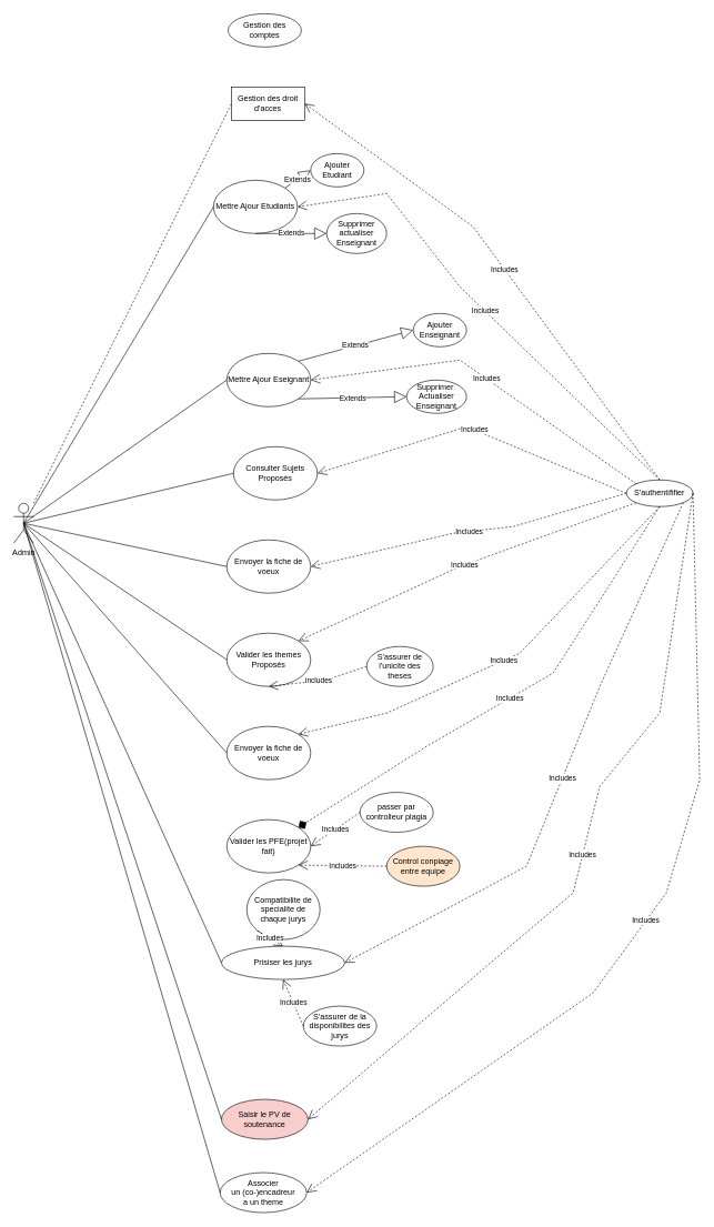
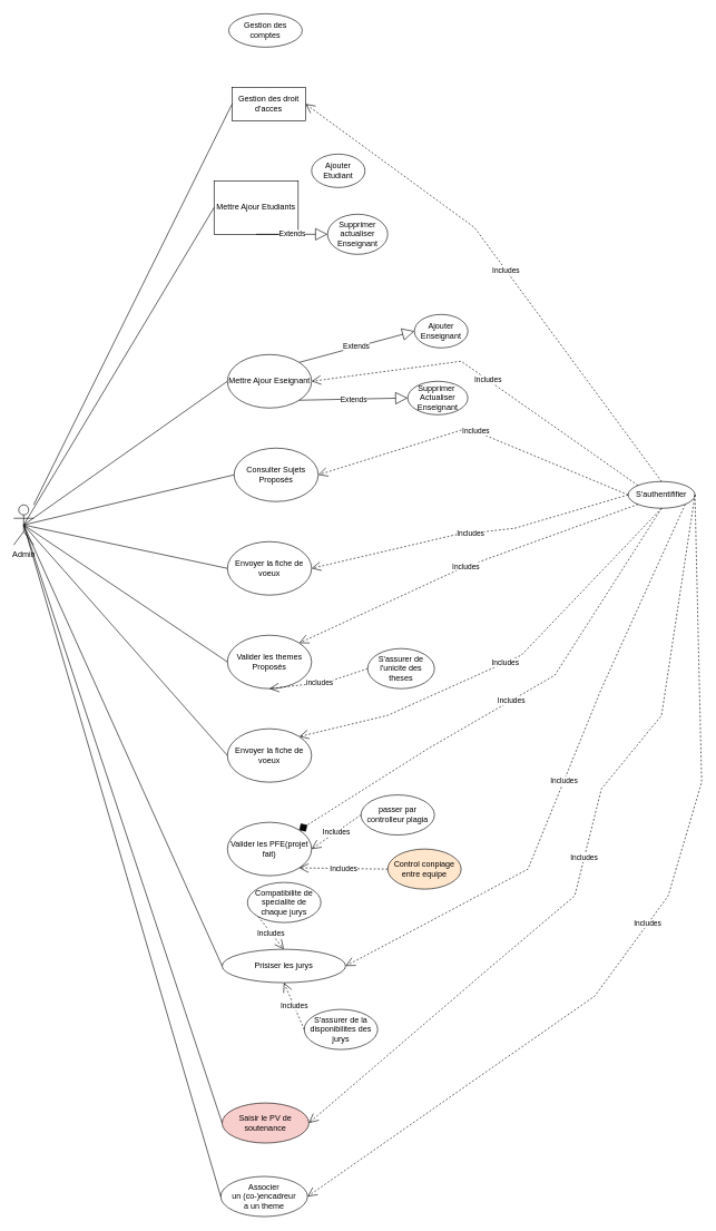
  <mxCell id="0" />
  <mxCell id="1" parent="0" />
  <mxCell id="2" value="Admin&lt;br&gt;" style="shape=umlActor;verticalLabelPosition=bottom;verticalAlign=top;html=1;outlineConnect=0;" parent="1" vertex="1"><mxGeometry x="20" y="755" width="30" height="60" as="geometry" /></mxCell>
  <mxCell id="3" value="Gestion des comptes" style="ellipse;whiteSpace=wrap;html=1;" parent="1" vertex="1"><mxGeometry x="342" y="20" width="110" height="50" as="geometry" /></mxCell>
  <mxCell id="4" value="Gestion des droit d'acces" style="whiteSpace=wrap;html=1;rounded=0;" parent="1" vertex="1"><mxGeometry x="347" y="130" width="110" height="50" as="geometry" /></mxCell>
- <mxCell id="5" value="Mettre Ajour Etudiants" style="ellipse;whiteSpace=wrap;html=1;" parent="1" vertex="1"><mxGeometry x="320" y="270" width="126" height="80" as="geometry" /></mxCell>
+ <mxCell id="5" value="Mettre Ajour Etudiants" style="whiteSpace=wrap;html=1;rounded=0;" parent="1" vertex="1"><mxGeometry x="320" y="270" width="126" height="80" as="geometry" /></mxCell>
  <mxCell id="6" value="Mettre Ajour Eseignant" style="ellipse;whiteSpace=wrap;html=1;" parent="1" vertex="1"><mxGeometry x="340" y="530" width="126" height="80" as="geometry" /></mxCell>
  <mxCell id="7" value="Consulter Sujets Proposés" style="ellipse;whiteSpace=wrap;html=1;" parent="1" vertex="1"><mxGeometry x="350" y="670" width="126" height="80" as="geometry" /></mxCell>
  <mxCell id="8" value="Envoyer la fiche de voeux" style="ellipse;whiteSpace=wrap;html=1;" parent="1" vertex="1"><mxGeometry x="340" y="810" width="126" height="80" as="geometry" /></mxCell>
  <mxCell id="9" value="Valider les themes Proposés" style="ellipse;whiteSpace=wrap;html=1;" parent="1" vertex="1"><mxGeometry x="340" y="950" width="126" height="80" as="geometry" /></mxCell>
  <mxCell id="10" value="Envoyer la fiche de voeux" style="ellipse;whiteSpace=wrap;html=1;" parent="1" vertex="1"><mxGeometry x="340" y="1090" width="126" height="80" as="geometry" /></mxCell>
  <mxCell id="11" value="Valider les PFE(projet fait)" style="ellipse;whiteSpace=wrap;html=1;" parent="1" vertex="1"><mxGeometry x="340" y="1230" width="126" height="80" as="geometry" /></mxCell>
  <mxCell id="12" value="Prisiser les jurys" style="ellipse;whiteSpace=wrap;html=1;" parent="1" vertex="1"><mxGeometry x="332" y="1420" width="185" height="50" as="geometry" /></mxCell>
- <mxCell id="13" value="" style="endArrow=none;html=1;rounded=0;entryX=0;entryY=0.5;entryDx=0;entryDy=0;dashed=1;" parent="1" source="2" target="4" edge="1"><mxGeometry width="50" height="50" relative="1" as="geometry"><mxPoint x="110" y="700" as="sourcePoint" /><mxPoint x="160" y="650" as="targetPoint" /></mxGeometry></mxCell>
+ <mxCell id="13" value="" style="endArrow=none;html=1;rounded=0;entryX=0;entryY=0.5;entryDx=0;entryDy=0;" parent="1" source="2" target="4" edge="1"><mxGeometry width="50" height="50" relative="1" as="geometry"><mxPoint x="110" y="700" as="sourcePoint" /><mxPoint x="160" y="650" as="targetPoint" /></mxGeometry></mxCell>
  <mxCell id="14" value="" style="endArrow=none;html=1;rounded=0;entryX=0;entryY=0.5;entryDx=0;entryDy=0;exitX=0.5;exitY=0.5;exitDx=0;exitDy=0;exitPerimeter=0;" parent="1" source="2" target="5" edge="1"><mxGeometry width="50" height="50" relative="1" as="geometry"><mxPoint x="60" y="661.99" as="sourcePoint" /><mxPoint x="349" y="315" as="targetPoint" /></mxGeometry></mxCell>
  <mxCell id="15" value="" style="endArrow=none;html=1;rounded=0;entryX=0;entryY=0.5;entryDx=0;entryDy=0;exitX=0.5;exitY=0.5;exitDx=0;exitDy=0;exitPerimeter=0;" parent="1" source="2" target="6" edge="1"><mxGeometry width="50" height="50" relative="1" as="geometry"><mxPoint x="45" y="680" as="sourcePoint" /><mxPoint x="349" y="440" as="targetPoint" /></mxGeometry></mxCell>
  <mxCell id="16" value="" style="endArrow=none;html=1;rounded=0;entryX=0;entryY=0.5;entryDx=0;entryDy=0;exitX=0.5;exitY=0.5;exitDx=0;exitDy=0;exitPerimeter=0;" parent="1" source="2" target="7" edge="1"><mxGeometry width="50" height="50" relative="1" as="geometry"><mxPoint x="45" y="680" as="sourcePoint" /><mxPoint x="350" y="580" as="targetPoint" /></mxGeometry></mxCell>
  <mxCell id="17" value="" style="endArrow=none;html=1;rounded=0;entryX=0;entryY=0.5;entryDx=0;entryDy=0;exitX=0.5;exitY=0.5;exitDx=0;exitDy=0;exitPerimeter=0;" parent="1" source="2" target="8" edge="1"><mxGeometry width="50" height="50" relative="1" as="geometry"><mxPoint x="45" y="680" as="sourcePoint" /><mxPoint x="350" y="720" as="targetPoint" /></mxGeometry></mxCell>
  <mxCell id="18" value="" style="endArrow=none;html=1;rounded=0;entryX=0;entryY=0.5;entryDx=0;entryDy=0;exitX=0.5;exitY=0.5;exitDx=0;exitDy=0;exitPerimeter=0;" parent="1" source="2" target="9" edge="1"><mxGeometry width="50" height="50" relative="1" as="geometry"><mxPoint x="45" y="680" as="sourcePoint" /><mxPoint x="350" y="860" as="targetPoint" /></mxGeometry></mxCell>
  <mxCell id="19" value="" style="endArrow=none;html=1;rounded=0;entryX=0;entryY=0.5;entryDx=0;entryDy=0;exitX=0.5;exitY=0.5;exitDx=0;exitDy=0;exitPerimeter=0;" parent="1" source="2" target="10" edge="1"><mxGeometry width="50" height="50" relative="1" as="geometry"><mxPoint x="45" y="795" as="sourcePoint" /><mxPoint x="350" y="1000" as="targetPoint" /></mxGeometry></mxCell>
  <mxCell id="20" value="" style="endArrow=none;html=1;rounded=0;entryX=0;entryY=0.5;entryDx=0;entryDy=0;exitX=0.5;exitY=0.5;exitDx=0;exitDy=0;exitPerimeter=0;" parent="1" source="2" target="12" edge="1"><mxGeometry width="50" height="50" relative="1" as="geometry"><mxPoint x="45" y="795" as="sourcePoint" /><mxPoint x="350" y="1280" as="targetPoint" /></mxGeometry></mxCell>
  <mxCell id="21" value="S'authentififier" style="ellipse;whiteSpace=wrap;html=1;" parent="1" vertex="1"><mxGeometry x="940" y="720" width="100" height="40" as="geometry" /></mxCell>
  <mxCell id="22" value="Includes" style="endArrow=open;endSize=12;dashed=1;html=1;rounded=0;exitX=0.5;exitY=0;exitDx=0;exitDy=0;entryX=1;entryY=0.5;entryDx=0;entryDy=0;" parent="1" source="21" target="4" edge="1"><mxGeometry width="160" relative="1" as="geometry"><mxPoint x="775" y="705" as="sourcePoint" /><mxPoint x="460" y="195" as="targetPoint" /><Array as="points"><mxPoint x="710" y="340" /></Array></mxGeometry></mxCell>
- <mxCell id="23" value="Includes" style="endArrow=open;endSize=12;dashed=1;html=1;rounded=0;entryX=1;entryY=0.5;entryDx=0;entryDy=0;exitX=0.5;exitY=0;exitDx=0;exitDy=0;" parent="1" source="21" target="5" edge="1"><mxGeometry width="160" relative="1" as="geometry"><mxPoint x="940" y="660" as="sourcePoint" /><mxPoint x="459" y="315" as="targetPoint" /><Array as="points"><mxPoint x="690" y="430" /><mxPoint x="580" y="290" /></Array></mxGeometry></mxCell>
  <mxCell id="24" value="Includes" style="endArrow=open;endSize=12;dashed=1;html=1;rounded=0;entryX=1;entryY=0.5;entryDx=0;entryDy=0;exitX=0;exitY=0;exitDx=0;exitDy=0;" parent="1" source="21" target="6" edge="1"><mxGeometry width="160" relative="1" as="geometry"><mxPoint x="950" y="670" as="sourcePoint" /><mxPoint x="475" y="440" as="targetPoint" /><Array as="points"><mxPoint x="690" y="540" /></Array></mxGeometry></mxCell>
  <mxCell id="25" value="Includes" style="endArrow=open;endSize=12;dashed=1;html=1;rounded=0;entryX=1;entryY=0.5;entryDx=0;entryDy=0;exitX=0;exitY=0.5;exitDx=0;exitDy=0;" parent="1" source="21" target="7" edge="1"><mxGeometry width="160" relative="1" as="geometry"><mxPoint x="924.645" y="685.858" as="sourcePoint" /><mxPoint x="476" y="580" as="targetPoint" /><Array as="points"><mxPoint x="700" y="640" /></Array></mxGeometry></mxCell>
  <mxCell id="26" value="Includes" style="endArrow=open;endSize=12;dashed=1;html=1;rounded=0;entryX=1;entryY=0.5;entryDx=0;entryDy=0;exitX=0;exitY=0.5;exitDx=0;exitDy=0;" parent="1" source="21" target="8" edge="1"><mxGeometry width="160" relative="1" as="geometry"><mxPoint x="890" y="710" as="sourcePoint" /><mxPoint x="476" y="720" as="targetPoint" /><Array as="points"><mxPoint x="770" y="790" /><mxPoint x="680" y="800" /></Array></mxGeometry></mxCell>
  <mxCell id="27" value="Includes" style="endArrow=open;endSize=12;dashed=1;html=1;rounded=0;entryX=1;entryY=0;entryDx=0;entryDy=0;exitX=0;exitY=1;exitDx=0;exitDy=0;" parent="1" source="21" target="9" edge="1"><mxGeometry width="160" relative="1" as="geometry"><mxPoint x="934.854" y="724.226" as="sourcePoint" /><mxPoint x="413" y="900" as="targetPoint" /><Array as="points"><mxPoint x="690" y="850" /></Array></mxGeometry></mxCell>
  <mxCell id="28" value="Includes" style="endArrow=open;endSize=12;dashed=1;html=1;rounded=0;entryX=1;entryY=0;entryDx=0;entryDy=0;exitX=0.5;exitY=1;exitDx=0;exitDy=0;" parent="1" source="21" target="10" edge="1"><mxGeometry width="160" relative="1" as="geometry"><mxPoint x="964.854" y="764.226" as="sourcePoint" /><mxPoint x="457.317" y="971.57" as="targetPoint" /><Array as="points"><mxPoint x="780" y="980" /><mxPoint x="580" y="1070" /></Array></mxGeometry></mxCell>
  <mxCell id="29" value="Includes" style="endArrow=diamond;endSize=12;dashed=1;html=1;rounded=0;entryX=1;entryY=0;entryDx=0;entryDy=0;exitX=0.5;exitY=1;exitDx=0;exitDy=0;" parent="1" source="21" target="11" edge="1"><mxGeometry width="160" relative="1" as="geometry"><mxPoint x="1000" y="770" as="sourcePoint" /><mxPoint x="457.317" y="1111.57" as="targetPoint" /><Array as="points"><mxPoint x="830" y="1010" /><mxPoint x="640" y="1120" /></Array></mxGeometry></mxCell>
  <mxCell id="30" value="Includes" style="endArrow=open;endSize=12;dashed=1;html=1;rounded=0;entryX=1;entryY=0.5;entryDx=0;entryDy=0;exitX=1;exitY=1;exitDx=0;exitDy=0;" parent="1" source="21" target="12" edge="1"><mxGeometry width="160" relative="1" as="geometry"><mxPoint x="1000" y="770" as="sourcePoint" /><mxPoint x="457.317" y="1251.57" as="targetPoint" /><Array as="points"><mxPoint x="900" y="1030" /><mxPoint x="790" y="1300" /><mxPoint x="640" y="1380" /></Array></mxGeometry></mxCell>
  <mxCell id="31" value="Extends" style="endArrow=block;endSize=16;endFill=0;html=1;rounded=0;exitX=1;exitY=0;exitDx=0;exitDy=0;entryX=0;entryY=0.5;entryDx=0;entryDy=0;" parent="1" source="6" target="32" edge="1"><mxGeometry width="160" relative="1" as="geometry"><mxPoint x="410" y="570" as="sourcePoint" /><mxPoint x="494" y="505" as="targetPoint" /></mxGeometry></mxCell>
  <mxCell id="32" value="Ajouter Enseignant" style="ellipse;whiteSpace=wrap;html=1;" parent="1" vertex="1"><mxGeometry x="620" y="470" width="80" height="50" as="geometry" /></mxCell>
  <mxCell id="33" value="Extends" style="endArrow=block;endSize=16;endFill=0;html=1;rounded=0;exitX=1;exitY=1;exitDx=0;exitDy=0;entryX=0;entryY=0.5;entryDx=0;entryDy=0;" parent="1" source="6" target="34" edge="1"><mxGeometry width="160" relative="1" as="geometry"><mxPoint x="464.997" y="641.57" as="sourcePoint" /><mxPoint x="511.68" y="605" as="targetPoint" /></mxGeometry></mxCell>
  <mxCell id="34" value="Supprimer&amp;nbsp;&lt;br&gt;Actualiser Enseignant" style="ellipse;whiteSpace=wrap;html=1;" parent="1" vertex="1"><mxGeometry x="610" y="570" width="90" height="50" as="geometry" /></mxCell>
- <mxCell id="35" value="Extends" style="endArrow=block;endSize=16;endFill=0;html=1;rounded=0;exitX=1;exitY=0;exitDx=0;exitDy=0;entryX=0;entryY=0.5;entryDx=0;entryDy=0;" parent="1" source="5" target="36" edge="1"><mxGeometry width="160" relative="1" as="geometry"><mxPoint x="439.997" y="401.57" as="sourcePoint" /><mxPoint x="486.68" y="365" as="targetPoint" /></mxGeometry></mxCell>
  <mxCell id="36" value="Ajouter Etudiant" style="ellipse;whiteSpace=wrap;html=1;" parent="1" vertex="1"><mxGeometry x="466" y="230" width="80" height="50" as="geometry" /></mxCell>
  <mxCell id="37" value="Extends" style="endArrow=block;endSize=16;endFill=0;html=1;rounded=0;exitX=0.5;exitY=1;exitDx=0;exitDy=0;entryX=0;entryY=0.5;entryDx=0;entryDy=0;" parent="1" source="5" target="38" edge="1"><mxGeometry width="160" relative="1" as="geometry"><mxPoint x="409.997" y="511.57" as="sourcePoint" /><mxPoint x="456.68" y="475" as="targetPoint" /></mxGeometry></mxCell>
  <mxCell id="38" value="Supprimer&lt;br&gt;actualiser Enseignant" style="ellipse;whiteSpace=wrap;html=1;" parent="1" vertex="1"><mxGeometry x="490" y="320" width="90" height="60" as="geometry" /></mxCell>
  <mxCell id="39" value="S'assurer de l'unicite des theses" style="ellipse;whiteSpace=wrap;html=1;" parent="1" vertex="1"><mxGeometry x="550" y="970" width="100" height="60" as="geometry" /></mxCell>
  <mxCell id="40" value="includes" style="endArrow=open;endSize=12;dashed=1;html=1;rounded=0;entryX=0.5;entryY=1;entryDx=0;entryDy=0;exitX=0;exitY=0.5;exitDx=0;exitDy=0;" parent="1" source="39" target="9" edge="1"><mxGeometry width="160" relative="1" as="geometry"><mxPoint x="590" y="960" as="sourcePoint" /><mxPoint x="476" y="1000" as="targetPoint" /><Array as="points"><mxPoint x="490" y="1020" /></Array></mxGeometry></mxCell>
  <mxCell id="41" value="passer par controlleur plagia" style="ellipse;whiteSpace=wrap;html=1;" parent="1" vertex="1"><mxGeometry x="540" y="1189" width="110" height="60" as="geometry" /></mxCell>
  <mxCell id="42" value="Includes" style="endArrow=open;endSize=12;dashed=1;html=1;rounded=0;entryX=1;entryY=0.5;entryDx=0;entryDy=0;exitX=0;exitY=0.5;exitDx=0;exitDy=0;" parent="1" source="41" target="11" edge="1"><mxGeometry width="160" relative="1" as="geometry"><mxPoint x="942" y="1060" as="sourcePoint" /><mxPoint x="408" y="1280" as="targetPoint" /><Array as="points" /></mxGeometry></mxCell>
  <mxCell id="43" value="Control conpiage entre equipe" style="ellipse;whiteSpace=wrap;html=1;fillColor=#ffe6cc;" parent="1" vertex="1"><mxGeometry x="580" y="1270" width="110" height="60" as="geometry" /></mxCell>
  <mxCell id="44" value="Includes" style="endArrow=open;endSize=12;dashed=1;html=1;rounded=0;entryX=1;entryY=1;entryDx=0;entryDy=0;exitX=0;exitY=0.5;exitDx=0;exitDy=0;" parent="1" source="43" target="11" edge="1"><mxGeometry width="160" relative="1" as="geometry"><mxPoint x="886" y="1141" as="sourcePoint" /><mxPoint x="410" y="1351" as="targetPoint" /><Array as="points" /></mxGeometry></mxCell>
  <mxCell id="45" value="S'assurer de la disponibilites des jurys" style="ellipse;whiteSpace=wrap;html=1;" parent="1" vertex="1"><mxGeometry x="455" y="1510" width="110" height="60" as="geometry" /></mxCell>
  <mxCell id="46" value="Includes" style="endArrow=open;endSize=12;dashed=1;html=1;rounded=0;entryX=0.5;entryY=1;entryDx=0;entryDy=0;exitX=0;exitY=0.5;exitDx=0;exitDy=0;" parent="1" source="45" target="12" edge="1"><mxGeometry width="160" relative="1" as="geometry"><mxPoint x="756" y="1321" as="sourcePoint" /><mxPoint x="317.548" y="1478.284" as="targetPoint" /><Array as="points" /></mxGeometry></mxCell>
- <mxCell id="47" value="Compatibilite de specialite de chaque jurys" style="ellipse;whiteSpace=wrap;html=1;" parent="1" vertex="1"><mxGeometry x="370" y="1320" width="110" height="90" as="geometry" /></mxCell>
+ <mxCell id="47" value="Compatibilite de specialite de chaque jurys" style="ellipse;whiteSpace=wrap;html=1;" parent="1" vertex="1"><mxGeometry x="370" y="1320" width="110" height="60" as="geometry" /></mxCell>
  <mxCell id="48" value="Includes" style="endArrow=open;endSize=12;dashed=1;html=1;rounded=0;entryX=0.5;entryY=0;entryDx=0;entryDy=0;exitX=0;exitY=1;exitDx=0;exitDy=0;" parent="1" source="47" target="12" edge="1"><mxGeometry width="160" relative="1" as="geometry"><mxPoint x="563" y="1326" as="sourcePoint" /><mxPoint x="210" y="1445" as="targetPoint" /><Array as="points" /></mxGeometry></mxCell>
  <mxCell id="49" value="Saisir le PV de soutenance" style="ellipse;whiteSpace=wrap;html=1;fillColor=#f8cecc;" parent="1" vertex="1"><mxGeometry x="332" y="1650" width="130" height="60" as="geometry" /></mxCell>
  <mxCell id="50" value="Includes" style="endArrow=open;endSize=12;dashed=1;html=1;rounded=0;entryX=1;entryY=0.5;entryDx=0;entryDy=0;exitX=1;exitY=0.5;exitDx=0;exitDy=0;" parent="1" source="21" target="49" edge="1"><mxGeometry width="160" relative="1" as="geometry"><mxPoint x="1034.627" y="764.428" as="sourcePoint" /><mxPoint x="476" y="1410" as="targetPoint" /><Array as="points"><mxPoint x="990" y="1070" /><mxPoint x="900" y="1180" /><mxPoint x="860" y="1340" /><mxPoint x="730" y="1450" /></Array></mxGeometry></mxCell>
  <mxCell id="51" value="" style="edgeStyle=none;html=1;endArrow=none;verticalAlign=bottom;rounded=0;entryX=0;entryY=0.5;entryDx=0;entryDy=0;exitX=0.5;exitY=0.5;exitDx=0;exitDy=0;exitPerimeter=0;" parent="1" source="2" target="49" edge="1"><mxGeometry width="160" relative="1" as="geometry"><mxPoint x="35" y="785" as="sourcePoint" /><mxPoint x="180" y="810" as="targetPoint" /></mxGeometry></mxCell>
  <mxCell id="52" value="Associer &lt;br&gt;un (co-)encadreur&lt;br&gt;a un theme" style="ellipse;whiteSpace=wrap;html=1;" vertex="1" parent="1"><mxGeometry x="330" y="1760" width="130" height="60" as="geometry" /></mxCell>
  <mxCell id="53" value="" style="endArrow=none;html=1;rounded=0;entryX=0.5;entryY=0.5;entryDx=0;entryDy=0;entryPerimeter=0;exitX=0;exitY=0.5;exitDx=0;exitDy=0;" edge="1" parent="1" source="52" target="2"><mxGeometry width="50" height="50" relative="1" as="geometry"><mxPoint x="0" y="1060" as="sourcePoint" /><mxPoint x="50" y="1010" as="targetPoint" /></mxGeometry></mxCell>
  <mxCell id="54" value="Includes" style="endArrow=open;endSize=12;dashed=1;html=1;rounded=0;exitX=1;exitY=0.5;exitDx=0;exitDy=0;entryX=1;entryY=0.5;entryDx=0;entryDy=0;" edge="1" parent="1" source="21" target="52"><mxGeometry width="160" relative="1" as="geometry"><mxPoint x="1100" y="740" as="sourcePoint" /><mxPoint x="510" y="1800" as="targetPoint" /><Array as="points"><mxPoint x="1050" y="1170" /><mxPoint x="1000" y="1340" /><mxPoint x="890" y="1490" /></Array></mxGeometry></mxCell>
